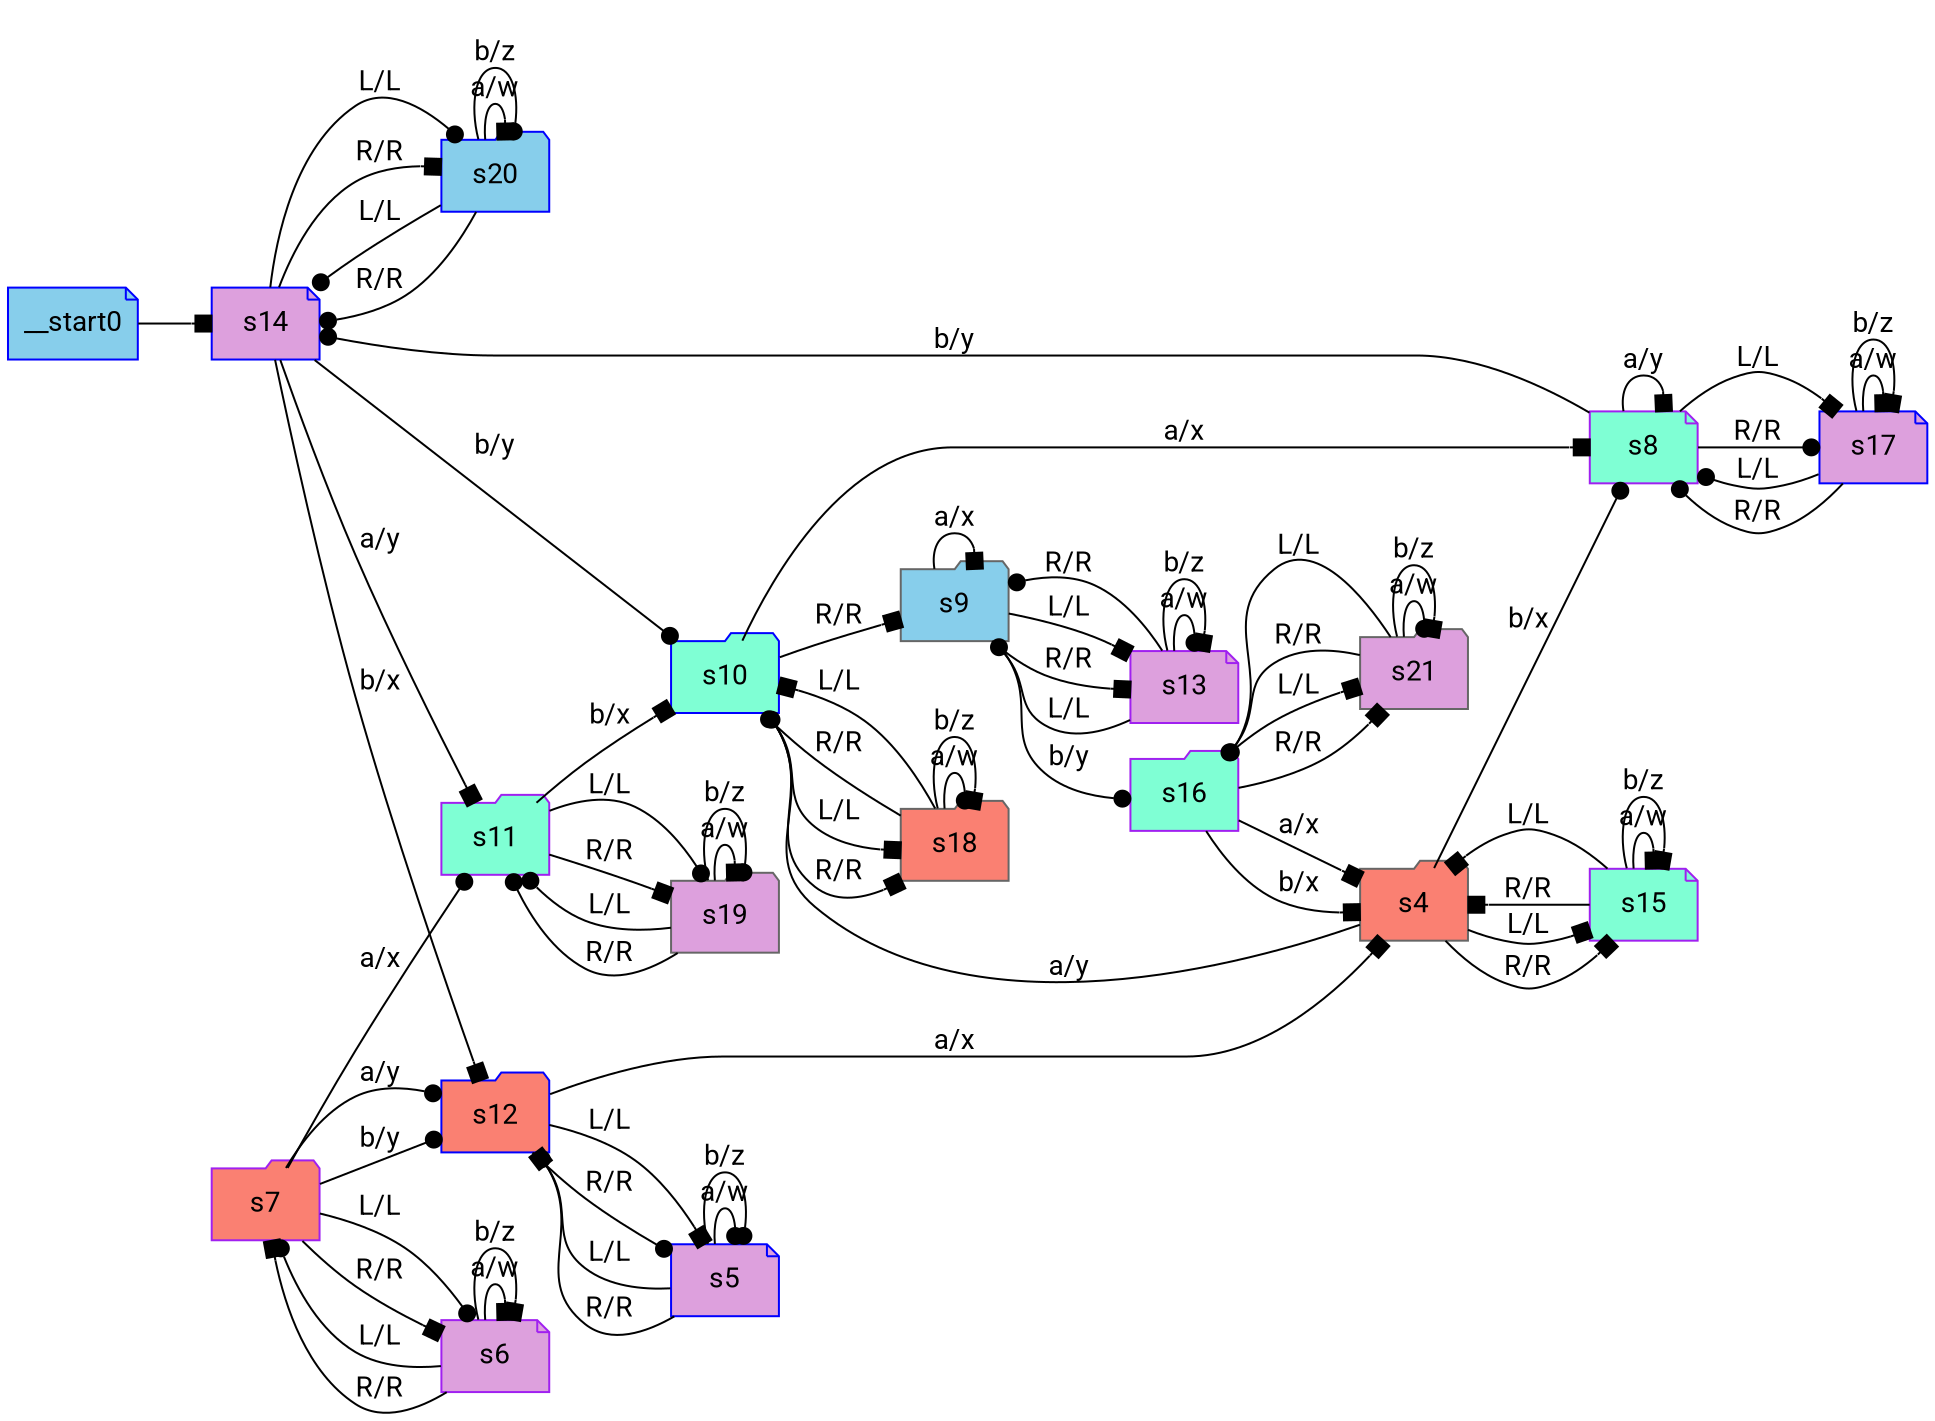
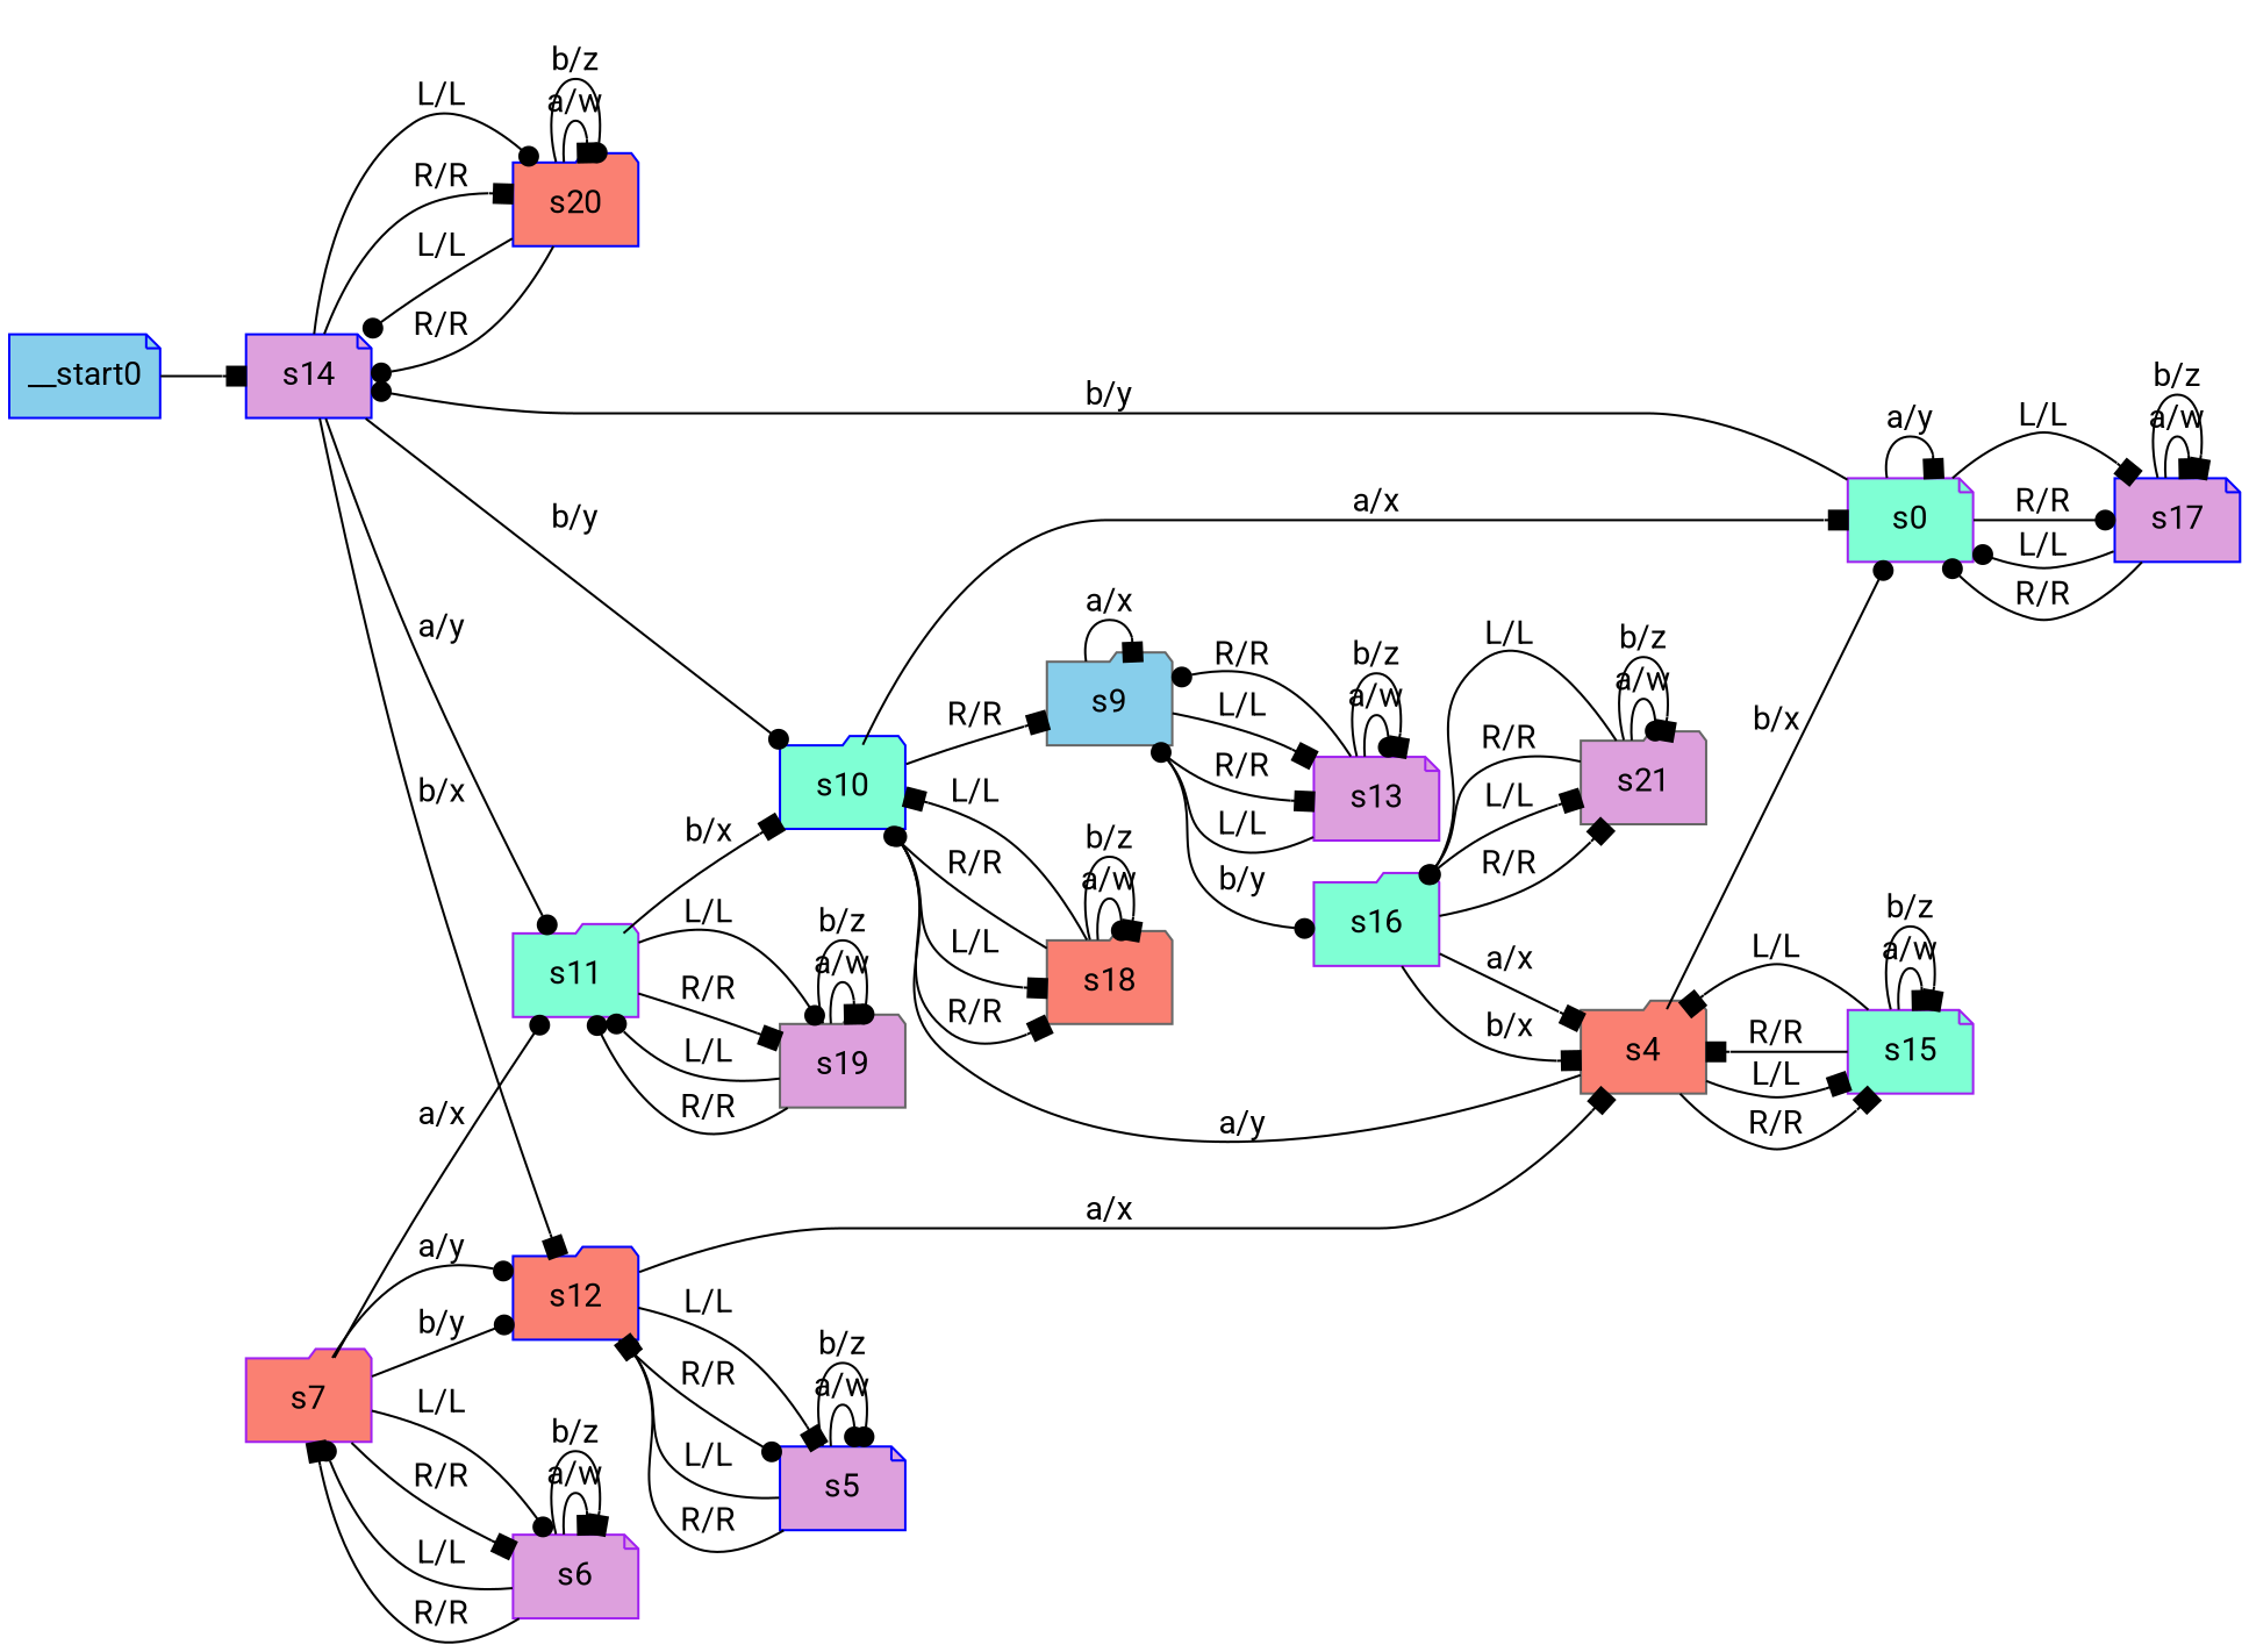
  digraph {
    fontname=Roboto
    rankdir=LR
    node [color=blue fillcolor=plum fontname=Roboto shape=folder style=filled]
    edge [arrowhead=box fontname=Roboto]
    __start0 [fillcolor=skyblue shape=note]
    s14 [shape=note]
-   s20 [fillcolor=skyblue]
+   s20 [fillcolor=salmon]
    s11 [color=purple fillcolor=aquamarine]
    s10 [fillcolor=aquamarine]
    s12 [fillcolor=salmon]
    s19 [color=gray40]
-   s8 [color=purple fillcolor=aquamarine shape=note]
+   s8 [color=purple fillcolor=aquamarine shape=note label=s0]
    s9 [color=gray40 fillcolor=skyblue]
    s18 [color=gray40 fillcolor=salmon]
    s7 [color=purple fillcolor=salmon]
    s6 [color=purple shape=note]
    s17 [shape=note]
    s13 [color=purple shape=note]
    s16 [color=purple fillcolor=aquamarine]
    s4 [color=gray40 fillcolor=salmon]
    s15 [color=purple fillcolor=aquamarine shape=note]
    s5 [shape=note]
    s21 [color=gray40]
    __start0 -> s14
    s14 -> s20 [arrowhead=dot label="L/L"]
    s14 -> s20 [label="R/R"]
-   s14 -> s11 [label="a/y"]
+   s14 -> s11 [arrowhead=dot label="a/y"]
    s14 -> s10 [arrowhead=dot label="b/y"]
    s14 -> s12 [label="b/x"]
    s20 -> s14 [arrowhead=dot label="L/L"]
    s20 -> s14 [arrowhead=dot label="R/R"]
    s20 -> s20 [label="a/w"]
    s20 -> s20 [arrowhead=dot label="b/z"]
    s11 -> s10 [label="b/x"]
    s11 -> s19 [arrowhead=dot label="L/L"]
    s11 -> s19 [label="R/R"]
    s10 -> s8 [label="a/x"]
    s10 -> s9 [label="R/R"]
    s10 -> s18 [label="L/L"]
    s10 -> s18 [label="R/R"]
    s12 -> s4 [label="a/x"]
    s12 -> s5 [label="L/L"]
    s12 -> s5 [arrowhead=dot label="R/R"]
    s19 -> s11 [arrowhead=dot label="L/L"]
    s19 -> s11 [arrowhead=dot label="R/R"]
    s19 -> s19 [label="a/w"]
    s19 -> s19 [arrowhead=dot label="b/z"]
    s8 -> s14 [arrowhead=dot label="b/y"]
    s8 -> s8 [label="a/y"]
    s8 -> s17 [label="L/L"]
    s8 -> s17 [arrowhead=dot label="R/R"]
    s9 -> s9 [label="a/x"]
    s9 -> s13 [label="L/L"]
    s9 -> s13 [label="R/R"]
    s9 -> s16 [arrowhead=dot label="b/y"]
    s18 -> s10 [label="L/L"]
    s18 -> s10 [arrowhead=dot label="R/R"]
    s18 -> s18 [arrowhead=dot label="a/w"]
    s18 -> s18 [label="b/z"]
    s7 -> s11 [arrowhead=dot label="a/x"]
    s7 -> s12 [arrowhead=dot label="a/y"]
    s7 -> s12 [arrowhead=dot label="b/y"]
    s7 -> s6 [arrowhead=dot label="L/L"]
    s7 -> s6 [label="R/R"]
    s6 -> s7 [arrowhead=dot label="L/L"]
    s6 -> s7 [label="R/R"]
    s6 -> s6 [label="a/w"]
    s6 -> s6 [label="b/z"]
    s17 -> s8 [arrowhead=dot label="L/L"]
    s17 -> s8 [arrowhead=dot label="R/R"]
    s17 -> s17 [label="a/w"]
    s17 -> s17 [label="b/z"]
    s13 -> s9 [arrowhead=dot label="L/L"]
    s13 -> s9 [arrowhead=dot label="R/R"]
    s13 -> s13 [arrowhead=dot label="a/w"]
    s13 -> s13 [label="b/z"]
    s16 -> s4 [label="a/x"]
    s16 -> s4 [label="b/x"]
    s16 -> s21 [label="L/L"]
    s16 -> s21 [label="R/R"]
    s4 -> s10 [arrowhead=dot label="a/y"]
    s4 -> s8 [arrowhead=dot label="b/x"]
    s4 -> s15 [label="L/L"]
    s4 -> s15 [label="R/R"]
    s15 -> s4 [label="L/L"]
    s15 -> s4 [label="R/R"]
    s15 -> s15 [label="a/w"]
    s15 -> s15 [label="b/z"]
    s5 -> s12 [label="L/L"]
    s5 -> s12 [arrowhead=dot label="R/R"]
    s5 -> s5 [arrowhead=dot label="a/w"]
    s5 -> s5 [arrowhead=dot label="b/z"]
    s21 -> s16 [arrowhead=dot label="L/L"]
    s21 -> s16 [arrowhead=dot label="R/R"]
    s21 -> s21 [arrowhead=dot label="a/w"]
    s21 -> s21 [label="b/z"]
  }
